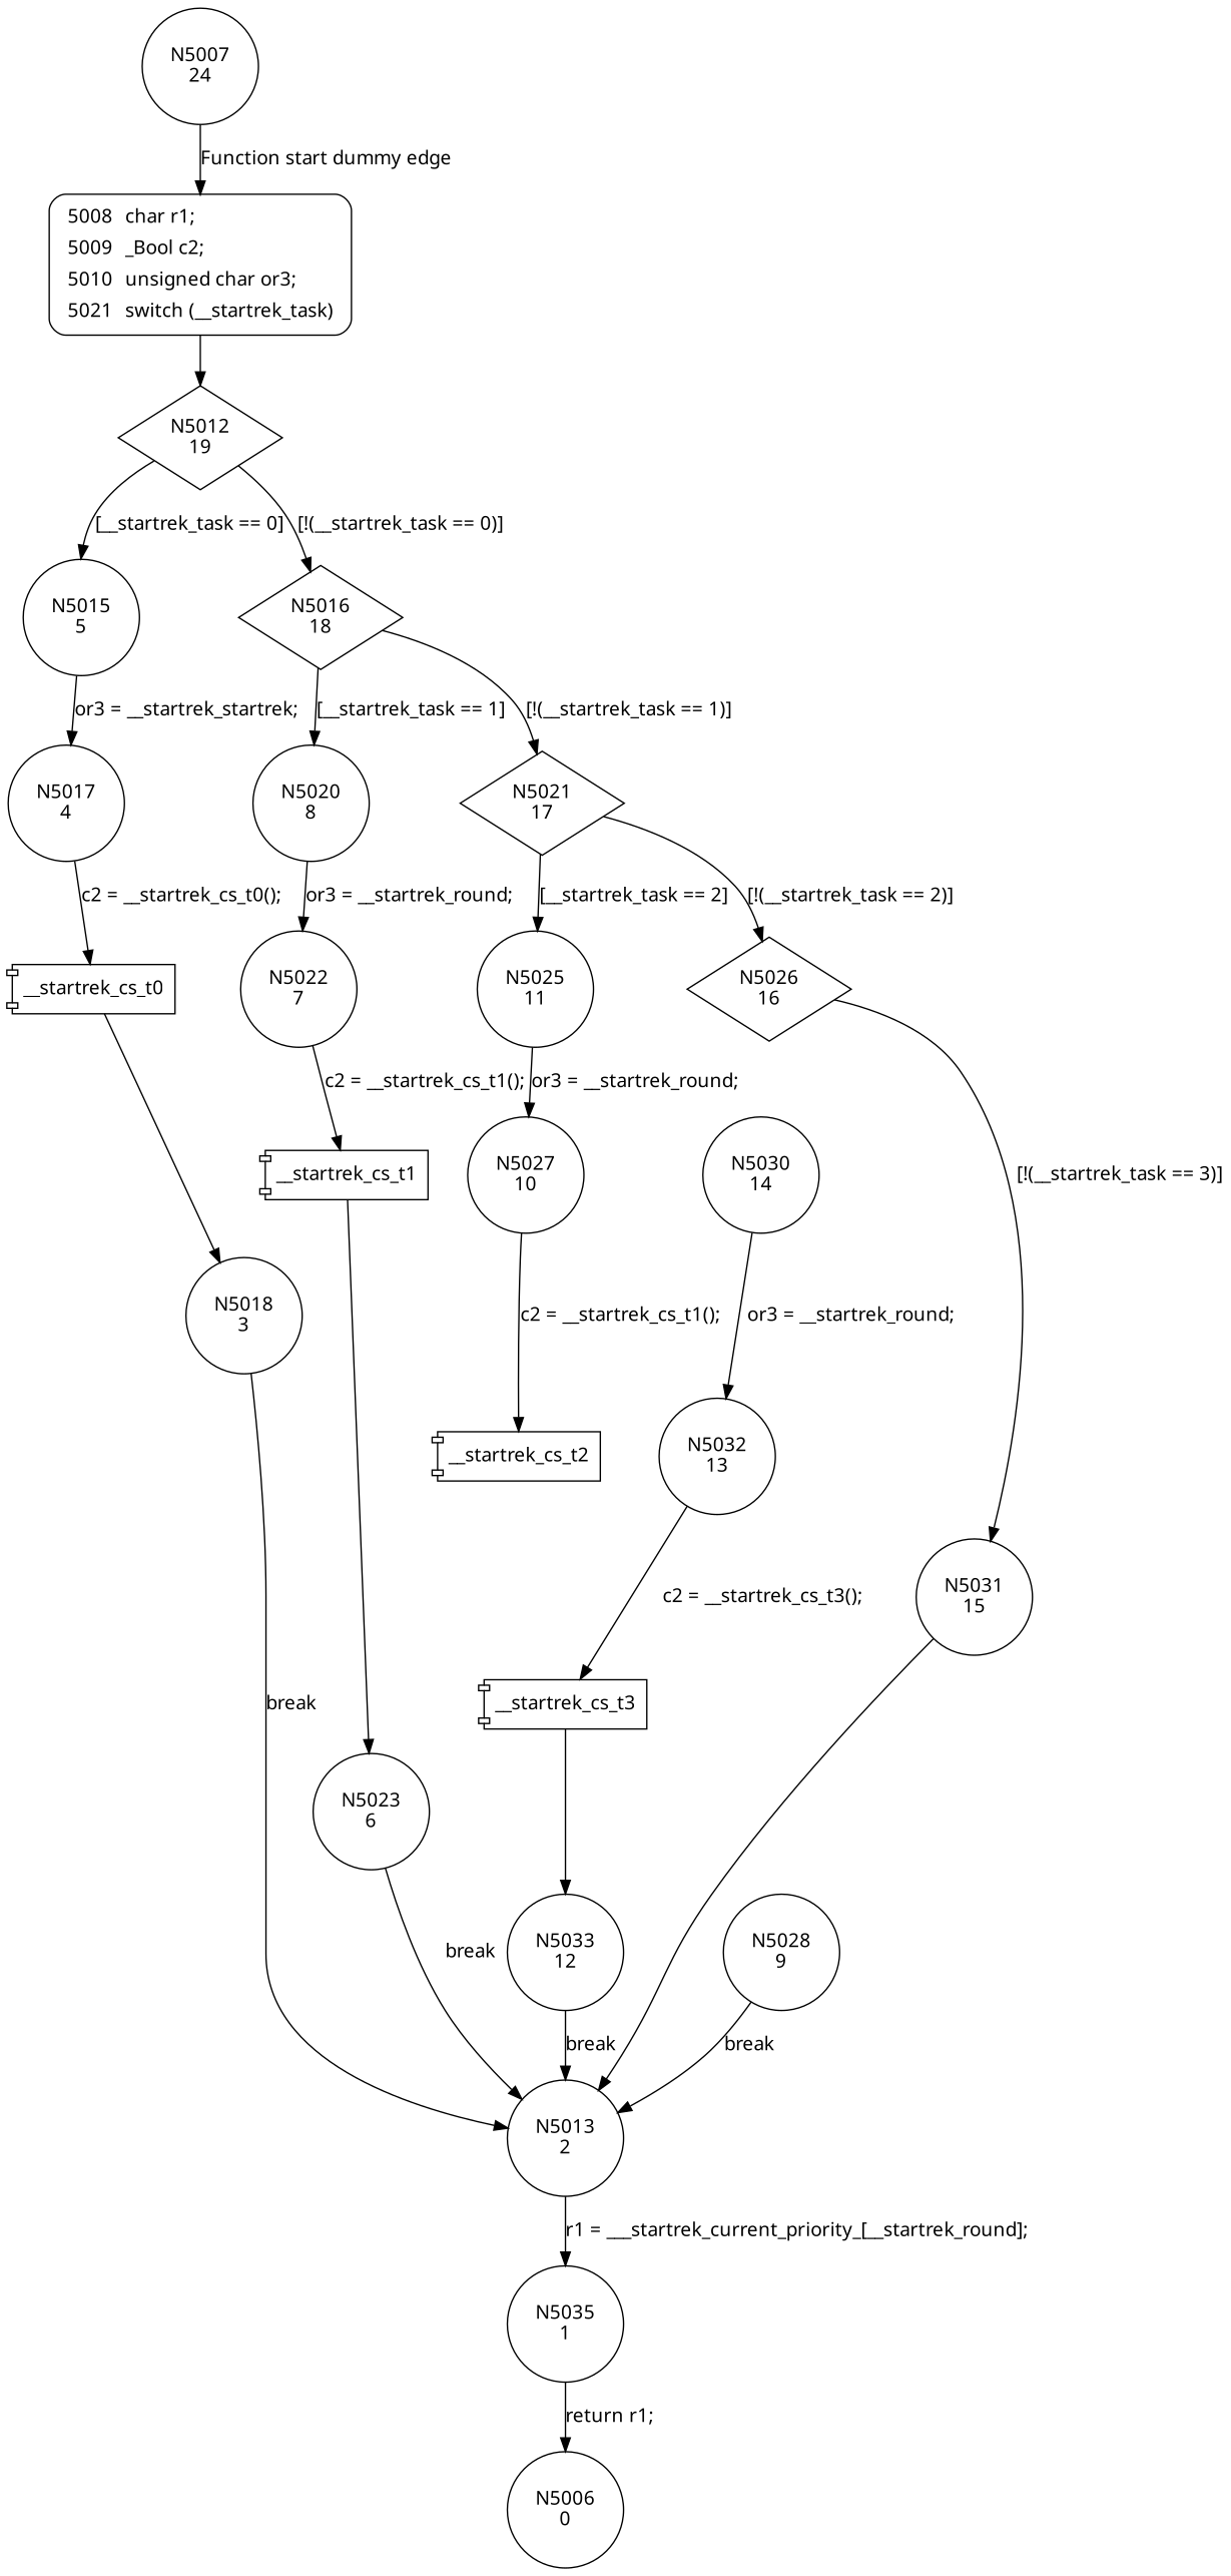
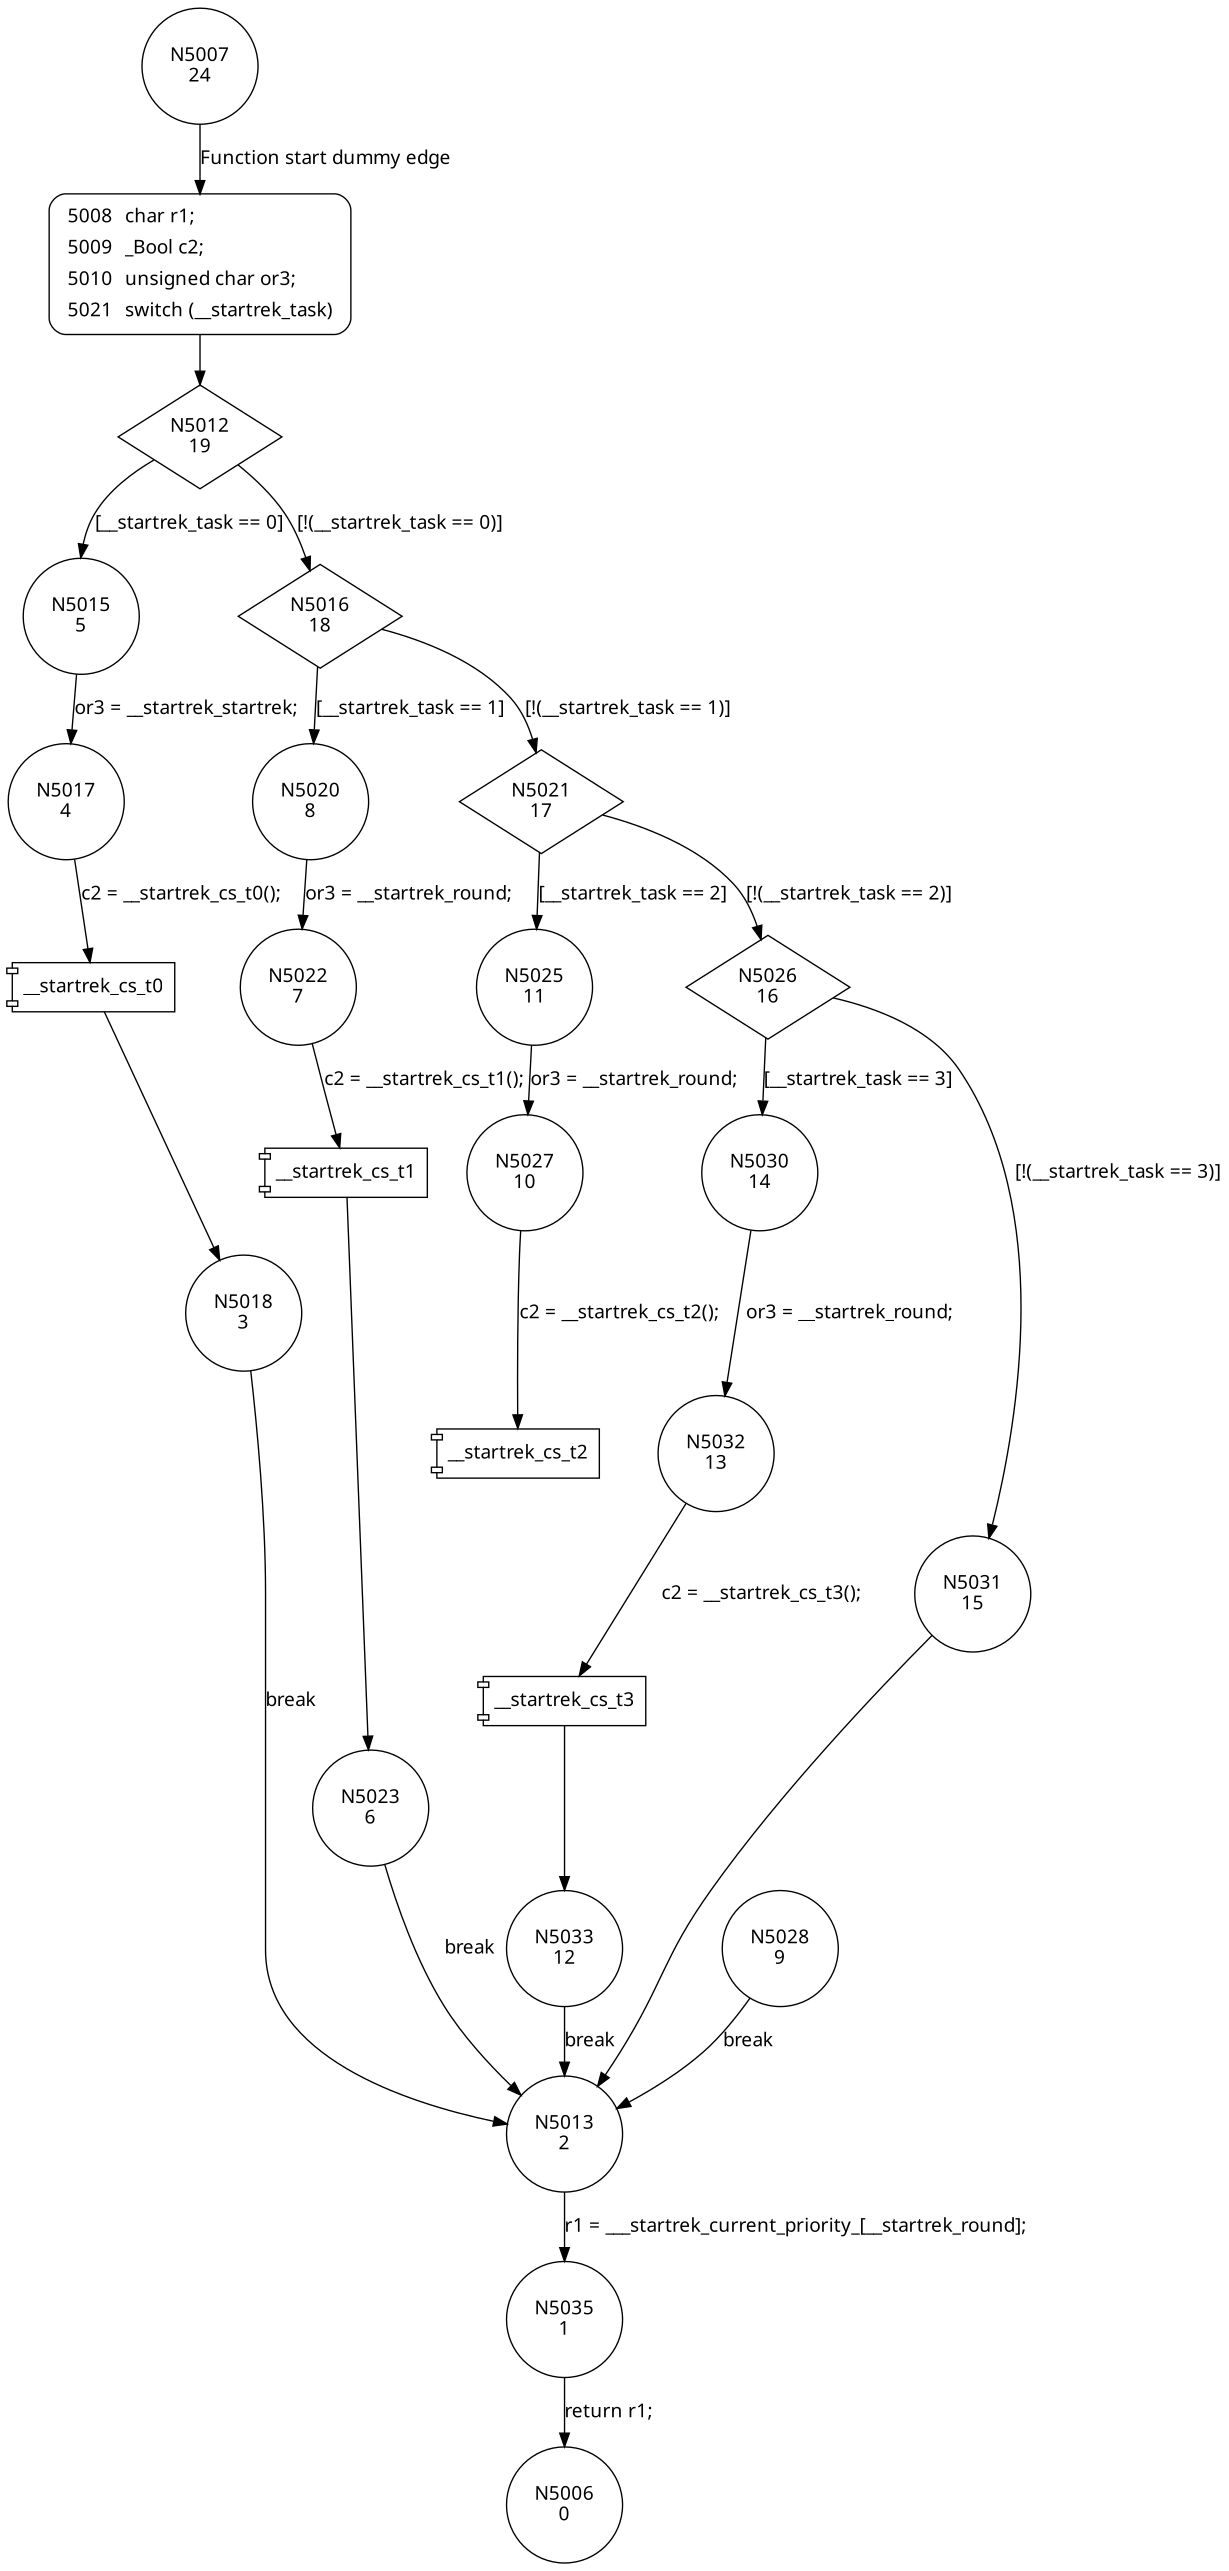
  digraph {
    fontname="Noto Sans"
    node [fontname="Noto Sans" shape=circle]
    edge [fontname="Noto Sans"]
    n1 [label="N5007\n24"]
    n2 [fillcolor=white label=<<table border="0" cellborder="0" cellpadding="3" bgcolor="white"><tr><td align="right">5008</td><td align="left">char r1;</td></tr><tr><td align="right">5009</td><td align="left">_Bool c2;</td></tr><tr><td align="right">5010</td><td align="left">unsigned char or3;</td></tr><tr><td align="right">5021</td><td align="left">switch (__startrek_task)</td></tr></table>> penwidth=1 shape=Mrecord style="filled,bold"]
    n3 [label="N5012\n19" shape=diamond]
    n4 [label="N5015\n5"]
    n5 [label="N5016\n18" shape=diamond]
    n6 [label="N5017\n4"]
    n7 [label="N5020\n8"]
    n8 [label="N5021\n17" shape=diamond]
    n9 [label=__startrek_cs_t0 shape=component]
    n10 [label="N5022\n7"]
    n11 [label="N5025\n11"]
    n12 [label="N5026\n16" shape=diamond]
    n13 [label=__startrek_cs_t1 shape=component]
    n14 [label="N5027\n10"]
    n15 [label="N5030\n14"]
    n16 [label="N5031\n15"]
    n17 [label=__startrek_cs_t2 shape=component]
    n18 [label="N5032\n13"]
    n19 [label="N5013\n2"]
    n20 [label=__startrek_cs_t3 shape=component]
    n21 [label="N5035\n1"]
    n22 [label="N5006\n0"]
    n23 [label="N5033\n12"]
    n24 [label="N5028\n9"]
    n25 [label="N5023\n6"]
    n26 [label="N5018\n3"]
    n1 -> n2 [label="Function start dummy edge"]
    n2 -> n3
    n3 -> n4 [label="[__startrek_task == 0]"]
    n3 -> n5 [label="[!(__startrek_task == 0)]"]
    n4 -> n6 [label="or3 = __startrek_startrek;"]
    n5 -> n7 [label="[__startrek_task == 1]"]
    n5 -> n8 [label="[!(__startrek_task == 1)]"]
    n6 -> n9 [label="c2 = __startrek_cs_t0();"]
    n7 -> n10 [label="or3 = __startrek_round;"]
    n8 -> n11 [label="[__startrek_task == 2]"]
    n8 -> n12 [label="[!(__startrek_task == 2)]"]
    n9 -> n26
    n10 -> n13 [label="c2 = __startrek_cs_t1();"]
    n11 -> n14 [label="or3 = __startrek_round;"]
+   n12 -> n15 [label="[__startrek_task == 3]"]
    n12 -> n16 [label="[!(__startrek_task == 3)]"]
    n13 -> n25
-   n14 -> n17 [label="c2 = __startrek_cs_t1();"]
+   n14 -> n17 [label="c2 = __startrek_cs_t2();"]
    n15 -> n18 [label="or3 = __startrek_round;"]
    n16 -> n19
    n18 -> n20 [label="c2 = __startrek_cs_t3();"]
    n19 -> n21 [label="r1 = ___startrek_current_priority_[__startrek_round];"]
    n20 -> n23
    n21 -> n22 [label="return r1;"]
    n23 -> n19 [label=break]
    n24 -> n19 [label=break]
    n25 -> n19 [label=break]
    n26 -> n19 [label=break]
  }
